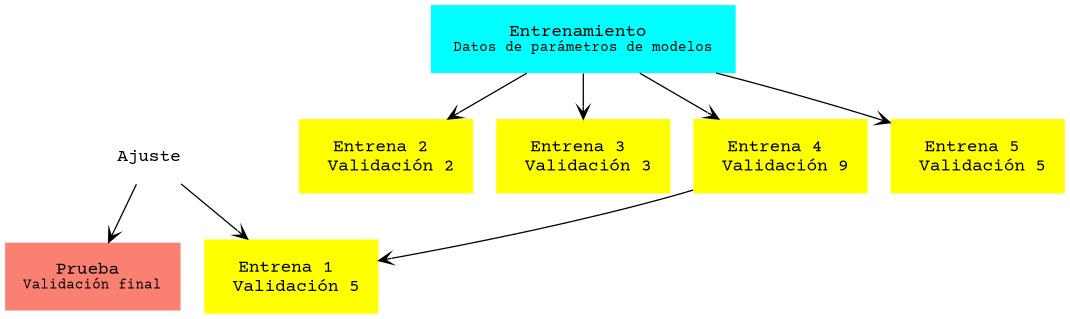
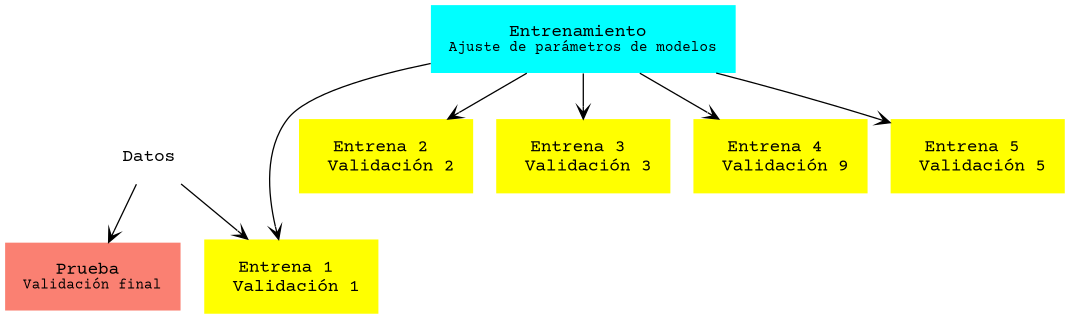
  digraph {
    fontname="Courier Prime"
    rankdir=TB
    node [fillcolor=Yellow fontname="Courier Prime" margin=0.2 shape=plaintext style=filled]
    edge [arrowhead=vee arrowsize=1.0 color=black fontname="Courier Prime"]
    n1 [fillcolor=Salmon label=<Prueba <FONT POINT-SIZE="11.0"><BR/>Validación final</FONT>>]
-   n2 [fillcolor=White label=Ajuste]
-   n3 [label=<Entrena 1 <BR/> Validación 5>]
-   n4 [fillcolor=Cyan label=<Entrenamiento <FONT POINT-SIZE="11.0"><BR/>Datos de parámetros de modelos</FONT>>]
+   n2 [fillcolor=White label=Datos]
+   n3 [label=<Entrena 1 <BR/> Validación 1>]
+   n4 [fillcolor=Cyan label=<Entrenamiento <FONT POINT-SIZE="11.0"><BR/>Ajuste de parámetros de modelos</FONT>>]
    n5 [label=<Entrena 2 <BR/> Validación 2>]
    n6 [label=<Entrena 3 <BR/> Validación 3>]
    n7 [label=<Entrena 4 <BR/> Validación 9>]
    n8 [label=<Entrena 5 <BR/> Validación 5>]
    subgraph sub_1 {
      rank=max
      n1
    }
    n2 -> n1
    n2 -> n3
-   n7 -> n3
+   n4 -> n3
    n4 -> n5
    n4 -> n6
    n4 -> n7
    n4 -> n8
  }
